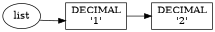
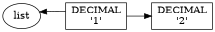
  digraph {
    rankdir=LR
    node [shape=box]
    n1 [label=list shape=""]
    n2 [label="DECIMAL\n'1'"]
    n3 [label="DECIMAL\n'2'"]
-   n1 -> n2
+   n2 -> n1
    n2 -> n3
  }
